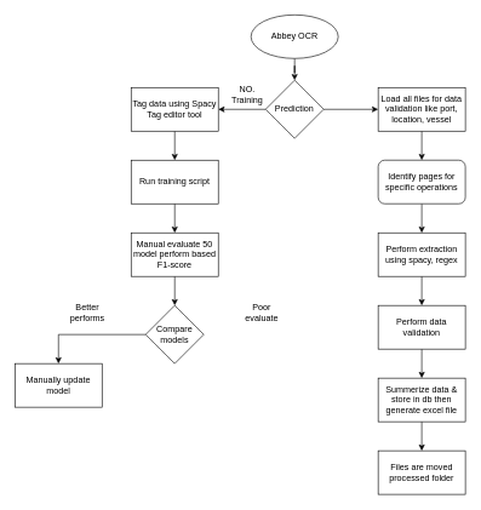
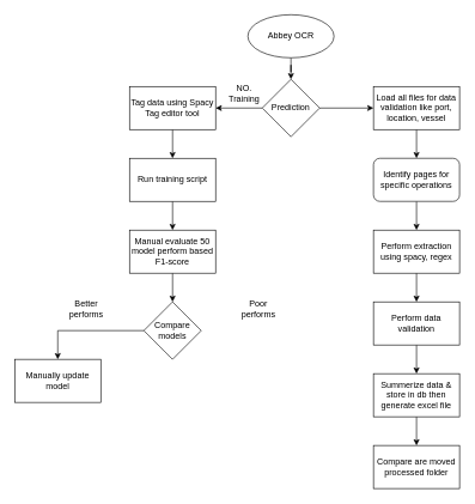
  <mxCell id="0" />
  <mxCell id="1" parent="0" />
  <mxCell id="2" value="" style="edgeStyle=orthogonalEdgeStyle;rounded=0;orthogonalLoop=1;jettySize=auto;html=1;" edge="1" parent="1" source="3" target="6"><mxGeometry relative="1" as="geometry" /></mxCell>
  <mxCell id="3" value="Abbey OCR" style="ellipse;whiteSpace=wrap;html=1;" vertex="1" parent="1"><mxGeometry x="345" y="20" width="120" height="60" as="geometry" /></mxCell>
  <mxCell id="4" style="edgeStyle=orthogonalEdgeStyle;rounded=0;orthogonalLoop=1;jettySize=auto;html=1;entryX=1;entryY=0.5;entryDx=0;entryDy=0;" edge="1" parent="1" source="6" target="8"><mxGeometry relative="1" as="geometry" /></mxCell>
  <mxCell id="5" style="edgeStyle=orthogonalEdgeStyle;rounded=0;orthogonalLoop=1;jettySize=auto;html=1;entryX=0;entryY=0.5;entryDx=0;entryDy=0;" edge="1" parent="1" source="6" target="20"><mxGeometry relative="1" as="geometry" /></mxCell>
  <mxCell id="6" value="Prediction" style="rhombus;whiteSpace=wrap;html=1;" vertex="1" parent="1"><mxGeometry x="365" y="110" width="80" height="80" as="geometry" /></mxCell>
  <mxCell id="7" value="" style="edgeStyle=orthogonalEdgeStyle;rounded=0;orthogonalLoop=1;jettySize=auto;html=1;" edge="1" parent="1" source="8" target="11"><mxGeometry relative="1" as="geometry" /></mxCell>
  <mxCell id="8" value="Tag data using Spacy Tag editor tool" style="rounded=0;whiteSpace=wrap;html=1;" vertex="1" parent="1"><mxGeometry x="180" y="120" width="120" height="60" as="geometry" /></mxCell>
  <mxCell id="9" value="NO. Training" style="text;html=1;strokeColor=none;fillColor=none;align=center;verticalAlign=middle;whiteSpace=wrap;rounded=0;" vertex="1" parent="1"><mxGeometry x="320" y="120" width="40" height="20" as="geometry" /></mxCell>
  <mxCell id="10" value="" style="edgeStyle=orthogonalEdgeStyle;rounded=0;orthogonalLoop=1;jettySize=auto;html=1;" edge="1" parent="1" source="11" target="13"><mxGeometry relative="1" as="geometry" /></mxCell>
  <mxCell id="11" value="&lt;div&gt;Run training script&lt;/div&gt;" style="rounded=0;whiteSpace=wrap;html=1;" vertex="1" parent="1"><mxGeometry x="180" y="220" width="120" height="60" as="geometry" /></mxCell>
  <mxCell id="12" value="" style="edgeStyle=orthogonalEdgeStyle;rounded=0;orthogonalLoop=1;jettySize=auto;html=1;" edge="1" parent="1" source="13" target="15"><mxGeometry relative="1" as="geometry" /></mxCell>
  <mxCell id="13" value="Manual evaluate 50 model perform based F1-score" style="rounded=0;whiteSpace=wrap;html=1;" vertex="1" parent="1"><mxGeometry x="180" y="320" width="120" height="60" as="geometry" /></mxCell>
  <mxCell id="14" style="edgeStyle=orthogonalEdgeStyle;rounded=0;orthogonalLoop=1;jettySize=auto;html=1;entryX=0.5;entryY=0;entryDx=0;entryDy=0;" edge="1" parent="1" source="15" target="16"><mxGeometry relative="1" as="geometry" /></mxCell>
  <mxCell id="15" value="Compare models" style="rhombus;whiteSpace=wrap;html=1;" vertex="1" parent="1"><mxGeometry x="200" y="420" width="80" height="80" as="geometry" /></mxCell>
  <mxCell id="16" value="Manually update model" style="rounded=0;whiteSpace=wrap;html=1;" vertex="1" parent="1"><mxGeometry x="20" y="500" width="120" height="60" as="geometry" /></mxCell>
  <mxCell id="17" value="Better performs" style="text;html=1;strokeColor=none;fillColor=none;align=center;verticalAlign=middle;whiteSpace=wrap;rounded=0;" vertex="1" parent="1"><mxGeometry x="100" y="420" width="40" height="20" as="geometry" /></mxCell>
- <mxCell id="18" value="Poor evaluate" style="text;html=1;strokeColor=none;fillColor=none;align=center;verticalAlign=middle;whiteSpace=wrap;rounded=0;" vertex="1" parent="1"><mxGeometry x="340" y="420" width="40" height="20" as="geometry" /></mxCell>
+ <mxCell id="18" value="Poor performs" style="text;html=1;strokeColor=none;fillColor=none;align=center;verticalAlign=middle;whiteSpace=wrap;rounded=0;" vertex="1" parent="1"><mxGeometry x="340" y="420" width="40" height="20" as="geometry" /></mxCell>
  <mxCell id="19" value="" style="edgeStyle=orthogonalEdgeStyle;rounded=0;orthogonalLoop=1;jettySize=auto;html=1;" edge="1" parent="1" source="20" target="22"><mxGeometry relative="1" as="geometry" /></mxCell>
  <mxCell id="20" value="Load all files for data validation like port, location, vessel" style="rounded=0;whiteSpace=wrap;html=1;" vertex="1" parent="1"><mxGeometry x="520" y="120" width="120" height="60" as="geometry" /></mxCell>
  <mxCell id="21" value="" style="edgeStyle=orthogonalEdgeStyle;rounded=0;orthogonalLoop=1;jettySize=auto;html=1;" edge="1" parent="1" source="22" target="24"><mxGeometry relative="1" as="geometry" /></mxCell>
  <mxCell id="22" value="&lt;div&gt;Identify pages for specific operations&lt;/div&gt;" style="whiteSpace=wrap;html=1;rounded=1;" vertex="1" parent="1"><mxGeometry x="520" y="220" width="120" height="60" as="geometry" /></mxCell>
  <mxCell id="23" value="" style="edgeStyle=orthogonalEdgeStyle;rounded=0;orthogonalLoop=1;jettySize=auto;html=1;" edge="1" parent="1" source="24" target="26"><mxGeometry relative="1" as="geometry" /></mxCell>
  <mxCell id="24" value="Perform extraction using spacy, regex" style="rounded=0;whiteSpace=wrap;html=1;" vertex="1" parent="1"><mxGeometry x="520" y="320" width="120" height="60" as="geometry" /></mxCell>
  <mxCell id="25" style="edgeStyle=orthogonalEdgeStyle;rounded=0;orthogonalLoop=1;jettySize=auto;html=1;entryX=0.5;entryY=0;entryDx=0;entryDy=0;" edge="1" parent="1" source="26" target="28"><mxGeometry relative="1" as="geometry" /></mxCell>
  <mxCell id="26" value="Perform data validation" style="rounded=0;whiteSpace=wrap;html=1;" vertex="1" parent="1"><mxGeometry x="520" y="420" width="120" height="60" as="geometry" /></mxCell>
  <mxCell id="27" value="" style="edgeStyle=orthogonalEdgeStyle;rounded=0;orthogonalLoop=1;jettySize=auto;html=1;" edge="1" parent="1" source="28" target="29"><mxGeometry relative="1" as="geometry" /></mxCell>
  <mxCell id="28" value="Summerize data &amp;amp; store in db then generate excel file" style="rounded=0;whiteSpace=wrap;html=1;" vertex="1" parent="1"><mxGeometry x="520" y="520" width="120" height="60" as="geometry" /></mxCell>
- <mxCell id="29" value="Files are moved processed folder" style="rounded=0;whiteSpace=wrap;html=1;" vertex="1" parent="1"><mxGeometry x="520" y="620" width="120" height="60" as="geometry" /></mxCell>
+ <mxCell id="29" value="Compare are moved processed folder" style="rounded=0;whiteSpace=wrap;html=1;" vertex="1" parent="1"><mxGeometry x="520" y="620" width="120" height="60" as="geometry" /></mxCell>
